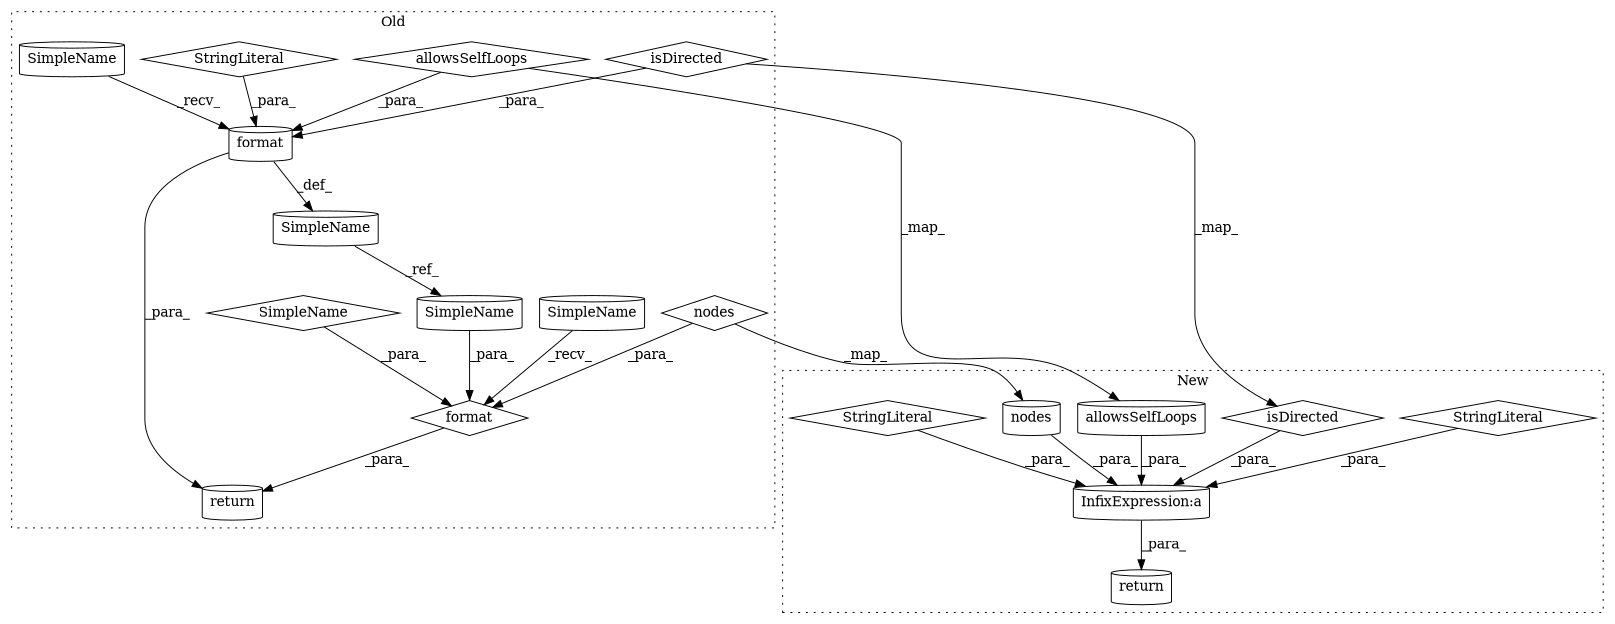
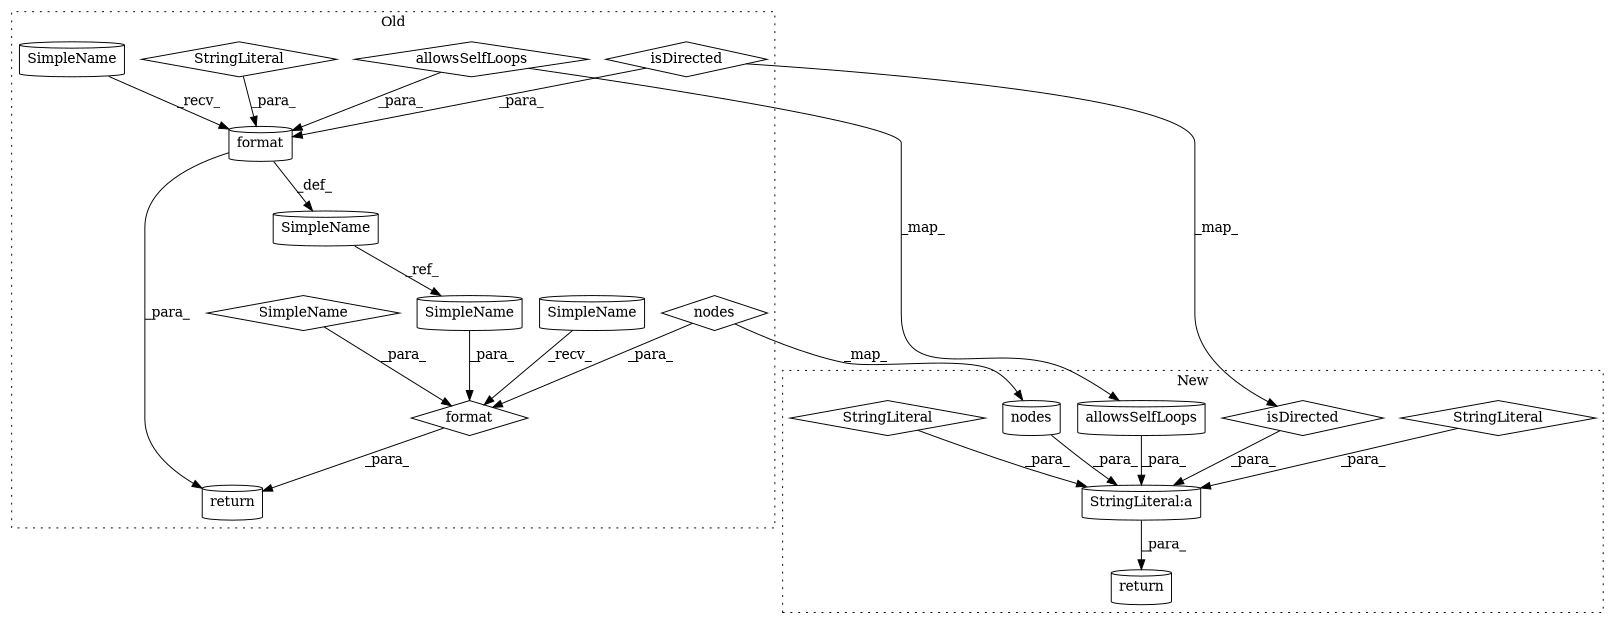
  digraph {
    node [a=32 l=7 shape=cylinder]
    n1 [l=17 label=allowsSelfLoops s=1754 shape=diamond]
    n2 [l="7,1" label=format s="1792,1854" shape=diamond]
    n3 [label=nodes s=1838 shape=diamond]
    n4 [l=12 label=isDirected s=1740 shape=diamond]
    n5 [l="7,1" label=format s="1694,1771"]
    n6 [a=42 l=16 label=SimpleName s=1660]
    n7 [a=45 l=37 label=StringLiteral s=1701 shape=diamond]
    n8 [a=41 label=return s=1778]
    n9 [a=42 l=16 label=SimpleName s=1820]
    n10 [a=42 l=19 label=SimpleName s=1799 shape=diamond]
    n11 [a=42 l=6 label=SimpleName s=1687]
    n12 [a=42 l=6 label=SimpleName s=1785]
    n13 [l=17 label=allowsSelfLoops s=1665]
    n14 [label=nodes s=1715]
    n15 [l=12 label=isDirected s=1610 shape=diamond]
-   n16 [a=27 l=11 label="InfixExpression:a" s=1599]
+   n16 [a=27 l=11 label="StringLiteral:a" s=1599]
    n17 [a=41 label=return s=1578]
    n18 [a=45 l=14 label=StringLiteral s=1585 shape=diamond]
    n19 [a=45 l=21 label=StringLiteral s=1633 shape=diamond]
    subgraph cluster_1 {
      label=Old
      style=dotted
      n1
      n2
      n3
      n4
      n5
      n6
      n7
      n8
      n9
      n10
      n11
      n12
    }
    subgraph cluster_2 {
      label=New
      style=dotted
      n13
      n14
      n15
      n16
      n17
      n18
      n19
    }
    n1 -> n5 [label=_para_]
    n1 -> n13 [label=_map_]
    n2 -> n8 [label=_para_]
    n3 -> n2 [label=_para_]
    n3 -> n14 [label=_map_]
    n4 -> n5 [label=_para_]
    n4 -> n15 [label=_map_]
    n5 -> n6 [label=_def_]
    n5 -> n8 [label=_para_]
    n6 -> n9 [label=_ref_]
    n7 -> n5 [label=_para_]
    n9 -> n2 [label=_para_]
    n10 -> n2 [label=_para_]
    n11 -> n5 [label=_recv_]
    n12 -> n2 [label=_recv_]
    n13 -> n16 [label=_para_]
    n14 -> n16 [label=_para_]
    n15 -> n16 [label=_para_]
    n16 -> n17 [label=_para_]
    n18 -> n16 [label=_para_]
    n19 -> n16 [label=_para_]
  }
